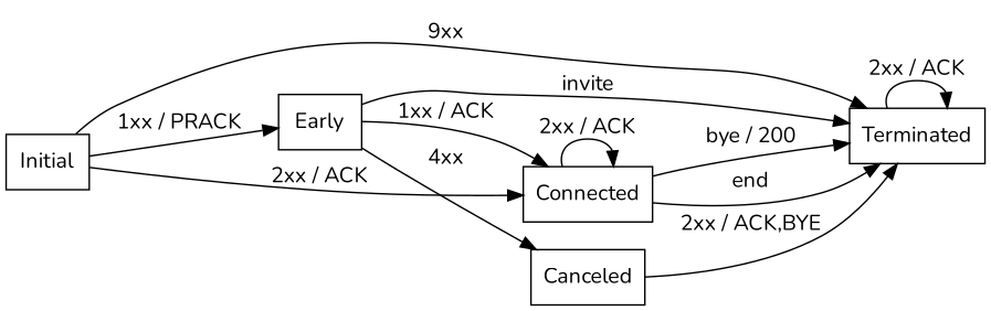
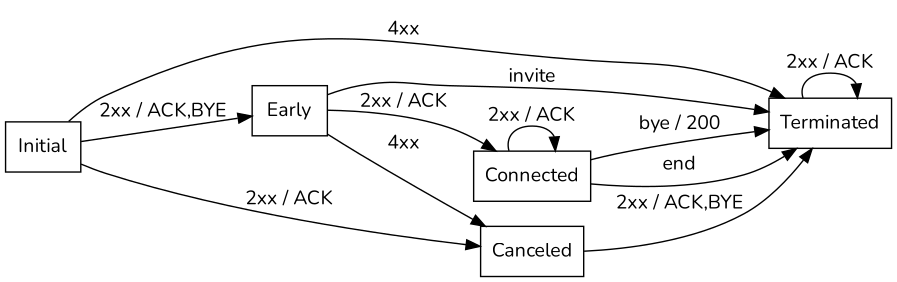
  digraph {
    fontname=Nunito
    rankdir=LR
    node [fontname=Nunito shape=box]
    edge [fontname=Nunito]
    Initial
    Early
    Connected
    Terminated
    Canceled
-   Initial -> Early [label="1xx / PRACK"]
-   Initial -> Connected [label="2xx / ACK"]
-   Initial -> Terminated [label="9xx"]
-   Early -> Connected [label="1xx / ACK"]
+   Initial -> Early [label="2xx / ACK,BYE"]
+   Initial -> Canceled [label="2xx / ACK"]
+   Initial -> Terminated [label="4xx"]
+   Early -> Connected [label="2xx / ACK"]
    Early -> Terminated [label=invite]
    Early -> Canceled [label="4xx"]
    Connected -> Connected [label="2xx / ACK"]
    Connected -> Terminated [label=end]
    Connected -> Terminated [label="bye / 200"]
    Terminated -> Terminated [label="2xx / ACK"]
    Canceled -> Terminated [label="2xx / ACK,BYE"]
  }
